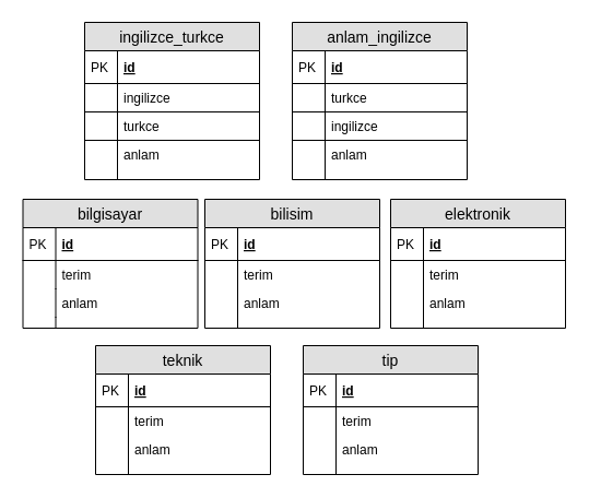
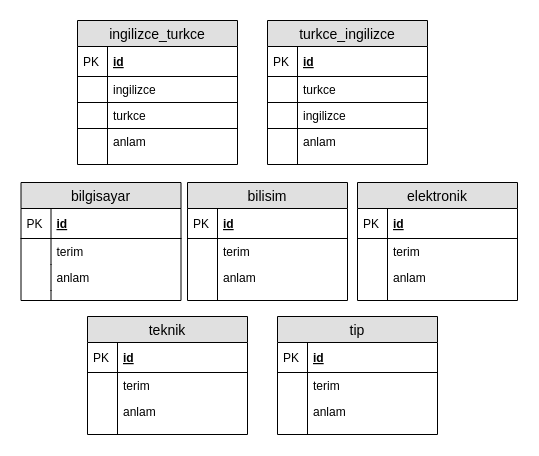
  <mxCell id="0" />
  <mxCell id="1" parent="0" />
- <mxCell id="2" value="anlam_ingilizce" style="swimlane;fontStyle=0;childLayout=stackLayout;horizontal=1;startSize=26;fillColor=#e0e0e0;horizontalStack=0;resizeParent=1;resizeParentMax=0;resizeLast=0;collapsible=1;marginBottom=0;swimlaneFillColor=#ffffff;align=center;fontSize=14;" parent="1" vertex="1"><mxGeometry x="267" y="20" width="160" height="144" as="geometry" /></mxCell>
+ <mxCell id="2" value="turkce_ingilizce" style="swimlane;fontStyle=0;childLayout=stackLayout;horizontal=1;startSize=26;fillColor=#e0e0e0;horizontalStack=0;resizeParent=1;resizeParentMax=0;resizeLast=0;collapsible=1;marginBottom=0;swimlaneFillColor=#ffffff;align=center;fontSize=14;" parent="1" vertex="1"><mxGeometry x="267" y="20" width="160" height="144" as="geometry" /></mxCell>
  <mxCell id="3" value="id" style="shape=partialRectangle;top=0;left=0;right=0;bottom=1;align=left;verticalAlign=middle;fillColor=none;spacingLeft=34;spacingRight=4;overflow=hidden;rotatable=0;points=[[0,0.5],[1,0.5]];portConstraint=eastwest;dropTarget=0;fontStyle=5;fontSize=12;" parent="2" vertex="1"><mxGeometry y="26" width="160" height="30" as="geometry" /></mxCell>
  <mxCell id="4" value="PK" style="shape=partialRectangle;top=0;left=0;bottom=0;fillColor=none;align=left;verticalAlign=middle;spacingLeft=4;spacingRight=4;overflow=hidden;rotatable=0;points=[];portConstraint=eastwest;part=1;fontSize=12;" parent="3" vertex="1" connectable="0"><mxGeometry width="30" height="30" as="geometry" /></mxCell>
  <mxCell id="5" value="turkce" style="shape=partialRectangle;top=0;left=0;right=0;bottom=1;align=left;verticalAlign=top;fillColor=none;spacingLeft=34;spacingRight=4;overflow=hidden;rotatable=0;points=[[0,0.5],[1,0.5]];portConstraint=eastwest;dropTarget=0;fontSize=12;" parent="2" vertex="1"><mxGeometry y="56" width="160" height="26" as="geometry" /></mxCell>
  <mxCell id="6" value="" style="shape=partialRectangle;top=0;left=0;bottom=0;fillColor=none;align=left;verticalAlign=top;spacingLeft=4;spacingRight=4;overflow=hidden;rotatable=0;points=[];portConstraint=eastwest;part=1;fontSize=12;" parent="5" vertex="1" connectable="0"><mxGeometry width="30" height="26" as="geometry" /></mxCell>
  <mxCell id="7" value="ingilizce" style="shape=partialRectangle;top=0;left=0;right=0;bottom=1;align=left;verticalAlign=top;fillColor=none;spacingLeft=34;spacingRight=4;overflow=hidden;rotatable=0;points=[[0,0.5],[1,0.5]];portConstraint=eastwest;dropTarget=0;fontSize=12;" parent="2" vertex="1"><mxGeometry y="82" width="160" height="26" as="geometry" /></mxCell>
  <mxCell id="8" value="" style="shape=partialRectangle;top=0;left=0;bottom=0;fillColor=none;align=left;verticalAlign=top;spacingLeft=4;spacingRight=4;overflow=hidden;rotatable=0;points=[];portConstraint=eastwest;part=1;fontSize=12;" parent="7" vertex="1" connectable="0"><mxGeometry width="30" height="26" as="geometry" /></mxCell>
  <mxCell id="9" value="anlam" style="shape=partialRectangle;top=0;left=0;right=0;bottom=0;align=left;verticalAlign=top;fillColor=none;spacingLeft=34;spacingRight=4;overflow=hidden;rotatable=0;points=[[0,0.5],[1,0.5]];portConstraint=eastwest;dropTarget=0;fontSize=12;" parent="2" vertex="1"><mxGeometry y="108" width="160" height="26" as="geometry" /></mxCell>
  <mxCell id="10" value="" style="shape=partialRectangle;top=0;left=0;bottom=0;fillColor=none;align=left;verticalAlign=top;spacingLeft=4;spacingRight=4;overflow=hidden;rotatable=0;points=[];portConstraint=eastwest;part=1;fontSize=12;" parent="9" vertex="1" connectable="0"><mxGeometry width="30" height="26" as="geometry" /></mxCell>
  <mxCell id="11" value="" style="shape=partialRectangle;top=0;left=0;right=0;bottom=0;align=left;verticalAlign=top;fillColor=none;spacingLeft=34;spacingRight=4;overflow=hidden;rotatable=0;points=[[0,0.5],[1,0.5]];portConstraint=eastwest;dropTarget=0;fontSize=12;" parent="2" vertex="1"><mxGeometry y="134" width="160" height="10" as="geometry" /></mxCell>
  <mxCell id="12" value="" style="shape=partialRectangle;top=0;left=0;bottom=0;fillColor=none;align=left;verticalAlign=top;spacingLeft=4;spacingRight=4;overflow=hidden;rotatable=0;points=[];portConstraint=eastwest;part=1;fontSize=12;" parent="11" vertex="1" connectable="0"><mxGeometry width="30" height="10" as="geometry" /></mxCell>
  <mxCell id="13" value="ingilizce_turkce" style="swimlane;fontStyle=0;childLayout=stackLayout;horizontal=1;startSize=26;fillColor=#e0e0e0;horizontalStack=0;resizeParent=1;resizeParentMax=0;resizeLast=0;collapsible=1;marginBottom=0;swimlaneFillColor=#ffffff;align=center;fontSize=14;" parent="1" vertex="1"><mxGeometry x="77" y="20" width="160" height="144" as="geometry" /></mxCell>
  <mxCell id="14" value="id" style="shape=partialRectangle;top=0;left=0;right=0;bottom=1;align=left;verticalAlign=middle;fillColor=none;spacingLeft=34;spacingRight=4;overflow=hidden;rotatable=0;points=[[0,0.5],[1,0.5]];portConstraint=eastwest;dropTarget=0;fontStyle=5;fontSize=12;" parent="13" vertex="1"><mxGeometry y="26" width="160" height="30" as="geometry" /></mxCell>
  <mxCell id="15" value="PK" style="shape=partialRectangle;top=0;left=0;bottom=0;fillColor=none;align=left;verticalAlign=middle;spacingLeft=4;spacingRight=4;overflow=hidden;rotatable=0;points=[];portConstraint=eastwest;part=1;fontSize=12;" parent="14" vertex="1" connectable="0"><mxGeometry width="30" height="30" as="geometry" /></mxCell>
  <mxCell id="16" value="ingilizce" style="shape=partialRectangle;top=0;left=0;right=0;bottom=1;align=left;verticalAlign=top;fillColor=none;spacingLeft=34;spacingRight=4;overflow=hidden;rotatable=0;points=[[0,0.5],[1,0.5]];portConstraint=eastwest;dropTarget=0;fontSize=12;" parent="13" vertex="1"><mxGeometry y="56" width="160" height="26" as="geometry" /></mxCell>
  <mxCell id="17" value="" style="shape=partialRectangle;top=0;left=0;bottom=0;fillColor=none;align=left;verticalAlign=top;spacingLeft=4;spacingRight=4;overflow=hidden;rotatable=0;points=[];portConstraint=eastwest;part=1;fontSize=12;" parent="16" vertex="1" connectable="0"><mxGeometry width="30" height="26" as="geometry" /></mxCell>
  <mxCell id="18" value="turkce" style="shape=partialRectangle;top=0;left=0;right=0;bottom=1;align=left;verticalAlign=top;fillColor=none;spacingLeft=34;spacingRight=4;overflow=hidden;rotatable=0;points=[[0,0.5],[1,0.5]];portConstraint=eastwest;dropTarget=0;fontSize=12;" parent="13" vertex="1"><mxGeometry y="82" width="160" height="26" as="geometry" /></mxCell>
  <mxCell id="19" value="" style="shape=partialRectangle;top=0;left=0;bottom=0;fillColor=none;align=left;verticalAlign=top;spacingLeft=4;spacingRight=4;overflow=hidden;rotatable=0;points=[];portConstraint=eastwest;part=1;fontSize=12;" parent="18" vertex="1" connectable="0"><mxGeometry width="30" height="26" as="geometry" /></mxCell>
  <mxCell id="20" value="anlam" style="shape=partialRectangle;top=0;left=0;right=0;bottom=0;align=left;verticalAlign=top;fillColor=none;spacingLeft=34;spacingRight=4;overflow=hidden;rotatable=0;points=[[0,0.5],[1,0.5]];portConstraint=eastwest;dropTarget=0;fontSize=12;" parent="13" vertex="1"><mxGeometry y="108" width="160" height="26" as="geometry" /></mxCell>
  <mxCell id="21" value="" style="shape=partialRectangle;top=0;left=0;bottom=0;fillColor=none;align=left;verticalAlign=top;spacingLeft=4;spacingRight=4;overflow=hidden;rotatable=0;points=[];portConstraint=eastwest;part=1;fontSize=12;" parent="20" vertex="1" connectable="0"><mxGeometry width="30" height="26" as="geometry" /></mxCell>
  <mxCell id="22" value="" style="shape=partialRectangle;top=0;left=0;right=0;bottom=0;align=left;verticalAlign=top;fillColor=none;spacingLeft=34;spacingRight=4;overflow=hidden;rotatable=0;points=[[0,0.5],[1,0.5]];portConstraint=eastwest;dropTarget=0;fontSize=12;" parent="13" vertex="1"><mxGeometry y="134" width="160" height="10" as="geometry" /></mxCell>
  <mxCell id="23" value="" style="shape=partialRectangle;top=0;left=0;bottom=0;fillColor=none;align=left;verticalAlign=top;spacingLeft=4;spacingRight=4;overflow=hidden;rotatable=0;points=[];portConstraint=eastwest;part=1;fontSize=12;" parent="22" vertex="1" connectable="0"><mxGeometry width="30" height="10" as="geometry" /></mxCell>
  <mxCell id="24" value="bilgisayar" style="swimlane;fontStyle=0;childLayout=stackLayout;horizontal=1;startSize=26;fillColor=#e0e0e0;horizontalStack=0;resizeParent=1;resizeParentMax=0;resizeLast=0;collapsible=1;marginBottom=0;swimlaneFillColor=#ffffff;align=center;fontSize=14;" parent="1" vertex="1"><mxGeometry x="20.5" y="182" width="160" height="118" as="geometry" /></mxCell>
  <mxCell id="25" value="id" style="shape=partialRectangle;top=0;left=0;right=0;bottom=1;align=left;verticalAlign=middle;fillColor=none;spacingLeft=34;spacingRight=4;overflow=hidden;rotatable=0;points=[[0,0.5],[1,0.5]];portConstraint=eastwest;dropTarget=0;fontStyle=5;fontSize=12;" parent="24" vertex="1"><mxGeometry y="26" width="160" height="30" as="geometry" /></mxCell>
  <mxCell id="26" value="PK" style="shape=partialRectangle;top=0;left=0;bottom=0;fillColor=none;align=left;verticalAlign=middle;spacingLeft=4;spacingRight=4;overflow=hidden;rotatable=0;points=[];portConstraint=eastwest;part=1;fontSize=12;" parent="25" vertex="1" connectable="0"><mxGeometry width="30" height="30" as="geometry" /></mxCell>
  <mxCell id="27" value="terim" style="shape=partialRectangle;top=0;left=0;right=0;bottom=0;align=left;verticalAlign=top;fillColor=none;spacingLeft=34;spacingRight=4;overflow=hidden;rotatable=0;points=[[0,0.5],[1,0.5]];portConstraint=eastwest;dropTarget=0;fontSize=12;" parent="24" vertex="1"><mxGeometry y="56" width="160" height="26" as="geometry" /></mxCell>
  <mxCell id="28" value="" style="shape=partialRectangle;top=0;left=0;bottom=0;fillColor=none;align=left;verticalAlign=top;spacingLeft=4;spacingRight=4;overflow=hidden;rotatable=0;points=[];portConstraint=eastwest;part=1;fontSize=12;" parent="27" vertex="1" connectable="0"><mxGeometry width="30" height="26" as="geometry" /></mxCell>
  <mxCell id="29" value="anlam" style="shape=partialRectangle;top=0;left=0;right=0;bottom=0;align=left;verticalAlign=top;fillColor=none;spacingLeft=34;spacingRight=4;overflow=hidden;rotatable=0;points=[[0,0.5],[1,0.5]];portConstraint=eastwest;dropTarget=0;fontSize=12;" parent="24" vertex="1"><mxGeometry y="82" width="160" height="26" as="geometry" /></mxCell>
  <mxCell id="30" value="" style="shape=partialRectangle;top=0;left=0;bottom=0;fillColor=none;align=left;verticalAlign=top;spacingLeft=4;spacingRight=4;overflow=hidden;rotatable=0;points=[];portConstraint=eastwest;part=1;fontSize=12;" parent="29" vertex="1" connectable="0"><mxGeometry width="30" height="26" as="geometry" /></mxCell>
  <mxCell id="31" value="" style="shape=partialRectangle;top=0;left=0;right=0;bottom=0;align=left;verticalAlign=top;fillColor=none;spacingLeft=34;spacingRight=4;overflow=hidden;rotatable=0;points=[[0,0.5],[1,0.5]];portConstraint=eastwest;dropTarget=0;fontSize=12;" parent="24" vertex="1"><mxGeometry y="108" width="160" height="10" as="geometry" /></mxCell>
  <mxCell id="32" value="" style="shape=partialRectangle;top=0;left=0;bottom=0;fillColor=none;align=left;verticalAlign=top;spacingLeft=4;spacingRight=4;overflow=hidden;rotatable=0;points=[];portConstraint=eastwest;part=1;fontSize=12;" parent="31" vertex="1" connectable="0"><mxGeometry width="30" height="10" as="geometry" /></mxCell>
  <mxCell id="33" value="bilisim" style="swimlane;fontStyle=0;childLayout=stackLayout;horizontal=1;startSize=26;fillColor=#e0e0e0;horizontalStack=0;resizeParent=1;resizeParentMax=0;resizeLast=0;collapsible=1;marginBottom=0;swimlaneFillColor=#ffffff;align=center;fontSize=14;" vertex="1" parent="1"><mxGeometry x="187" y="182" width="160" height="118" as="geometry" /></mxCell>
  <mxCell id="34" value="id" style="shape=partialRectangle;top=0;left=0;right=0;bottom=1;align=left;verticalAlign=middle;fillColor=none;spacingLeft=34;spacingRight=4;overflow=hidden;rotatable=0;points=[[0,0.5],[1,0.5]];portConstraint=eastwest;dropTarget=0;fontStyle=5;fontSize=12;" vertex="1" parent="33"><mxGeometry y="26" width="160" height="30" as="geometry" /></mxCell>
  <mxCell id="35" value="PK" style="shape=partialRectangle;top=0;left=0;bottom=0;fillColor=none;align=left;verticalAlign=middle;spacingLeft=4;spacingRight=4;overflow=hidden;rotatable=0;points=[];portConstraint=eastwest;part=1;fontSize=12;" vertex="1" connectable="0" parent="34"><mxGeometry width="30" height="30" as="geometry" /></mxCell>
  <mxCell id="36" value="terim" style="shape=partialRectangle;top=0;left=0;right=0;bottom=0;align=left;verticalAlign=top;fillColor=none;spacingLeft=34;spacingRight=4;overflow=hidden;rotatable=0;points=[[0,0.5],[1,0.5]];portConstraint=eastwest;dropTarget=0;fontSize=12;" vertex="1" parent="33"><mxGeometry y="56" width="160" height="26" as="geometry" /></mxCell>
  <mxCell id="37" value="" style="shape=partialRectangle;top=0;left=0;bottom=0;fillColor=none;align=left;verticalAlign=top;spacingLeft=4;spacingRight=4;overflow=hidden;rotatable=0;points=[];portConstraint=eastwest;part=1;fontSize=12;" vertex="1" connectable="0" parent="36"><mxGeometry width="30" height="26" as="geometry" /></mxCell>
  <mxCell id="38" value="anlam" style="shape=partialRectangle;top=0;left=0;right=0;bottom=0;align=left;verticalAlign=top;fillColor=none;spacingLeft=34;spacingRight=4;overflow=hidden;rotatable=0;points=[[0,0.5],[1,0.5]];portConstraint=eastwest;dropTarget=0;fontSize=12;" vertex="1" parent="33"><mxGeometry y="82" width="160" height="26" as="geometry" /></mxCell>
  <mxCell id="39" value="" style="shape=partialRectangle;top=0;left=0;bottom=0;fillColor=none;align=left;verticalAlign=top;spacingLeft=4;spacingRight=4;overflow=hidden;rotatable=0;points=[];portConstraint=eastwest;part=1;fontSize=12;" vertex="1" connectable="0" parent="38"><mxGeometry width="30" height="26" as="geometry" /></mxCell>
  <mxCell id="40" value="" style="shape=partialRectangle;top=0;left=0;right=0;bottom=0;align=left;verticalAlign=top;fillColor=none;spacingLeft=34;spacingRight=4;overflow=hidden;rotatable=0;points=[[0,0.5],[1,0.5]];portConstraint=eastwest;dropTarget=0;fontSize=12;" vertex="1" parent="33"><mxGeometry y="108" width="160" height="10" as="geometry" /></mxCell>
  <mxCell id="41" value="" style="shape=partialRectangle;top=0;left=0;bottom=0;fillColor=none;align=left;verticalAlign=top;spacingLeft=4;spacingRight=4;overflow=hidden;rotatable=0;points=[];portConstraint=eastwest;part=1;fontSize=12;" vertex="1" connectable="0" parent="40"><mxGeometry width="30" height="10" as="geometry" /></mxCell>
  <mxCell id="42" value="elektronik" style="swimlane;fontStyle=0;childLayout=stackLayout;horizontal=1;startSize=26;fillColor=#e0e0e0;horizontalStack=0;resizeParent=1;resizeParentMax=0;resizeLast=0;collapsible=1;marginBottom=0;swimlaneFillColor=#ffffff;align=center;fontSize=14;" vertex="1" parent="1"><mxGeometry x="357" y="182" width="160" height="118" as="geometry" /></mxCell>
  <mxCell id="43" value="id" style="shape=partialRectangle;top=0;left=0;right=0;bottom=1;align=left;verticalAlign=middle;fillColor=none;spacingLeft=34;spacingRight=4;overflow=hidden;rotatable=0;points=[[0,0.5],[1,0.5]];portConstraint=eastwest;dropTarget=0;fontStyle=5;fontSize=12;" vertex="1" parent="42"><mxGeometry y="26" width="160" height="30" as="geometry" /></mxCell>
  <mxCell id="44" value="PK" style="shape=partialRectangle;top=0;left=0;bottom=0;fillColor=none;align=left;verticalAlign=middle;spacingLeft=4;spacingRight=4;overflow=hidden;rotatable=0;points=[];portConstraint=eastwest;part=1;fontSize=12;" vertex="1" connectable="0" parent="43"><mxGeometry width="30" height="30" as="geometry" /></mxCell>
  <mxCell id="45" value="terim" style="shape=partialRectangle;top=0;left=0;right=0;bottom=0;align=left;verticalAlign=top;fillColor=none;spacingLeft=34;spacingRight=4;overflow=hidden;rotatable=0;points=[[0,0.5],[1,0.5]];portConstraint=eastwest;dropTarget=0;fontSize=12;" vertex="1" parent="42"><mxGeometry y="56" width="160" height="26" as="geometry" /></mxCell>
  <mxCell id="46" value="" style="shape=partialRectangle;top=0;left=0;bottom=0;fillColor=none;align=left;verticalAlign=top;spacingLeft=4;spacingRight=4;overflow=hidden;rotatable=0;points=[];portConstraint=eastwest;part=1;fontSize=12;" vertex="1" connectable="0" parent="45"><mxGeometry width="30" height="26" as="geometry" /></mxCell>
  <mxCell id="47" value="anlam" style="shape=partialRectangle;top=0;left=0;right=0;bottom=0;align=left;verticalAlign=top;fillColor=none;spacingLeft=34;spacingRight=4;overflow=hidden;rotatable=0;points=[[0,0.5],[1,0.5]];portConstraint=eastwest;dropTarget=0;fontSize=12;" vertex="1" parent="42"><mxGeometry y="82" width="160" height="26" as="geometry" /></mxCell>
  <mxCell id="48" value="" style="shape=partialRectangle;top=0;left=0;bottom=0;fillColor=none;align=left;verticalAlign=top;spacingLeft=4;spacingRight=4;overflow=hidden;rotatable=0;points=[];portConstraint=eastwest;part=1;fontSize=12;" vertex="1" connectable="0" parent="47"><mxGeometry width="30" height="26" as="geometry" /></mxCell>
  <mxCell id="49" value="" style="shape=partialRectangle;top=0;left=0;right=0;bottom=0;align=left;verticalAlign=top;fillColor=none;spacingLeft=34;spacingRight=4;overflow=hidden;rotatable=0;points=[[0,0.5],[1,0.5]];portConstraint=eastwest;dropTarget=0;fontSize=12;" vertex="1" parent="42"><mxGeometry y="108" width="160" height="10" as="geometry" /></mxCell>
  <mxCell id="50" value="" style="shape=partialRectangle;top=0;left=0;bottom=0;fillColor=none;align=left;verticalAlign=top;spacingLeft=4;spacingRight=4;overflow=hidden;rotatable=0;points=[];portConstraint=eastwest;part=1;fontSize=12;" vertex="1" connectable="0" parent="49"><mxGeometry width="30" height="10" as="geometry" /></mxCell>
  <mxCell id="51" value="teknik" style="swimlane;fontStyle=0;childLayout=stackLayout;horizontal=1;startSize=26;fillColor=#e0e0e0;horizontalStack=0;resizeParent=1;resizeParentMax=0;resizeLast=0;collapsible=1;marginBottom=0;swimlaneFillColor=#ffffff;align=center;fontSize=14;" vertex="1" parent="1"><mxGeometry x="87" y="316" width="160" height="118" as="geometry" /></mxCell>
  <mxCell id="52" value="id" style="shape=partialRectangle;top=0;left=0;right=0;bottom=1;align=left;verticalAlign=middle;fillColor=none;spacingLeft=34;spacingRight=4;overflow=hidden;rotatable=0;points=[[0,0.5],[1,0.5]];portConstraint=eastwest;dropTarget=0;fontStyle=5;fontSize=12;" vertex="1" parent="51"><mxGeometry y="26" width="160" height="30" as="geometry" /></mxCell>
  <mxCell id="53" value="PK" style="shape=partialRectangle;top=0;left=0;bottom=0;fillColor=none;align=left;verticalAlign=middle;spacingLeft=4;spacingRight=4;overflow=hidden;rotatable=0;points=[];portConstraint=eastwest;part=1;fontSize=12;" vertex="1" connectable="0" parent="52"><mxGeometry width="30" height="30" as="geometry" /></mxCell>
  <mxCell id="54" value="terim" style="shape=partialRectangle;top=0;left=0;right=0;bottom=0;align=left;verticalAlign=top;fillColor=none;spacingLeft=34;spacingRight=4;overflow=hidden;rotatable=0;points=[[0,0.5],[1,0.5]];portConstraint=eastwest;dropTarget=0;fontSize=12;" vertex="1" parent="51"><mxGeometry y="56" width="160" height="26" as="geometry" /></mxCell>
  <mxCell id="55" value="" style="shape=partialRectangle;top=0;left=0;bottom=0;fillColor=none;align=left;verticalAlign=top;spacingLeft=4;spacingRight=4;overflow=hidden;rotatable=0;points=[];portConstraint=eastwest;part=1;fontSize=12;" vertex="1" connectable="0" parent="54"><mxGeometry width="30" height="26" as="geometry" /></mxCell>
  <mxCell id="56" value="anlam" style="shape=partialRectangle;top=0;left=0;right=0;bottom=0;align=left;verticalAlign=top;fillColor=none;spacingLeft=34;spacingRight=4;overflow=hidden;rotatable=0;points=[[0,0.5],[1,0.5]];portConstraint=eastwest;dropTarget=0;fontSize=12;" vertex="1" parent="51"><mxGeometry y="82" width="160" height="26" as="geometry" /></mxCell>
  <mxCell id="57" value="" style="shape=partialRectangle;top=0;left=0;bottom=0;fillColor=none;align=left;verticalAlign=top;spacingLeft=4;spacingRight=4;overflow=hidden;rotatable=0;points=[];portConstraint=eastwest;part=1;fontSize=12;" vertex="1" connectable="0" parent="56"><mxGeometry width="30" height="26" as="geometry" /></mxCell>
  <mxCell id="58" value="" style="shape=partialRectangle;top=0;left=0;right=0;bottom=0;align=left;verticalAlign=top;fillColor=none;spacingLeft=34;spacingRight=4;overflow=hidden;rotatable=0;points=[[0,0.5],[1,0.5]];portConstraint=eastwest;dropTarget=0;fontSize=12;" vertex="1" parent="51"><mxGeometry y="108" width="160" height="10" as="geometry" /></mxCell>
  <mxCell id="59" value="" style="shape=partialRectangle;top=0;left=0;bottom=0;fillColor=none;align=left;verticalAlign=top;spacingLeft=4;spacingRight=4;overflow=hidden;rotatable=0;points=[];portConstraint=eastwest;part=1;fontSize=12;" vertex="1" connectable="0" parent="58"><mxGeometry width="30" height="10" as="geometry" /></mxCell>
  <mxCell id="60" value="tip" style="swimlane;fontStyle=0;childLayout=stackLayout;horizontal=1;startSize=26;fillColor=#e0e0e0;horizontalStack=0;resizeParent=1;resizeParentMax=0;resizeLast=0;collapsible=1;marginBottom=0;swimlaneFillColor=#ffffff;align=center;fontSize=14;" vertex="1" parent="1"><mxGeometry x="277" y="316" width="160" height="118" as="geometry" /></mxCell>
  <mxCell id="61" value="id" style="shape=partialRectangle;top=0;left=0;right=0;bottom=1;align=left;verticalAlign=middle;fillColor=none;spacingLeft=34;spacingRight=4;overflow=hidden;rotatable=0;points=[[0,0.5],[1,0.5]];portConstraint=eastwest;dropTarget=0;fontStyle=5;fontSize=12;" vertex="1" parent="60"><mxGeometry y="26" width="160" height="30" as="geometry" /></mxCell>
  <mxCell id="62" value="PK" style="shape=partialRectangle;top=0;left=0;bottom=0;fillColor=none;align=left;verticalAlign=middle;spacingLeft=4;spacingRight=4;overflow=hidden;rotatable=0;points=[];portConstraint=eastwest;part=1;fontSize=12;" vertex="1" connectable="0" parent="61"><mxGeometry width="30" height="30" as="geometry" /></mxCell>
  <mxCell id="63" value="terim" style="shape=partialRectangle;top=0;left=0;right=0;bottom=0;align=left;verticalAlign=top;fillColor=none;spacingLeft=34;spacingRight=4;overflow=hidden;rotatable=0;points=[[0,0.5],[1,0.5]];portConstraint=eastwest;dropTarget=0;fontSize=12;" vertex="1" parent="60"><mxGeometry y="56" width="160" height="26" as="geometry" /></mxCell>
  <mxCell id="64" value="" style="shape=partialRectangle;top=0;left=0;bottom=0;fillColor=none;align=left;verticalAlign=top;spacingLeft=4;spacingRight=4;overflow=hidden;rotatable=0;points=[];portConstraint=eastwest;part=1;fontSize=12;" vertex="1" connectable="0" parent="63"><mxGeometry width="30" height="26" as="geometry" /></mxCell>
  <mxCell id="65" value="anlam" style="shape=partialRectangle;top=0;left=0;right=0;bottom=0;align=left;verticalAlign=top;fillColor=none;spacingLeft=34;spacingRight=4;overflow=hidden;rotatable=0;points=[[0,0.5],[1,0.5]];portConstraint=eastwest;dropTarget=0;fontSize=12;" vertex="1" parent="60"><mxGeometry y="82" width="160" height="26" as="geometry" /></mxCell>
  <mxCell id="66" value="" style="shape=partialRectangle;top=0;left=0;bottom=0;fillColor=none;align=left;verticalAlign=top;spacingLeft=4;spacingRight=4;overflow=hidden;rotatable=0;points=[];portConstraint=eastwest;part=1;fontSize=12;" vertex="1" connectable="0" parent="65"><mxGeometry width="30" height="26" as="geometry" /></mxCell>
  <mxCell id="67" value="" style="shape=partialRectangle;top=0;left=0;right=0;bottom=0;align=left;verticalAlign=top;fillColor=none;spacingLeft=34;spacingRight=4;overflow=hidden;rotatable=0;points=[[0,0.5],[1,0.5]];portConstraint=eastwest;dropTarget=0;fontSize=12;" vertex="1" parent="60"><mxGeometry y="108" width="160" height="10" as="geometry" /></mxCell>
  <mxCell id="68" value="" style="shape=partialRectangle;top=0;left=0;bottom=0;fillColor=none;align=left;verticalAlign=top;spacingLeft=4;spacingRight=4;overflow=hidden;rotatable=0;points=[];portConstraint=eastwest;part=1;fontSize=12;" vertex="1" connectable="0" parent="67"><mxGeometry width="30" height="10" as="geometry" /></mxCell>
